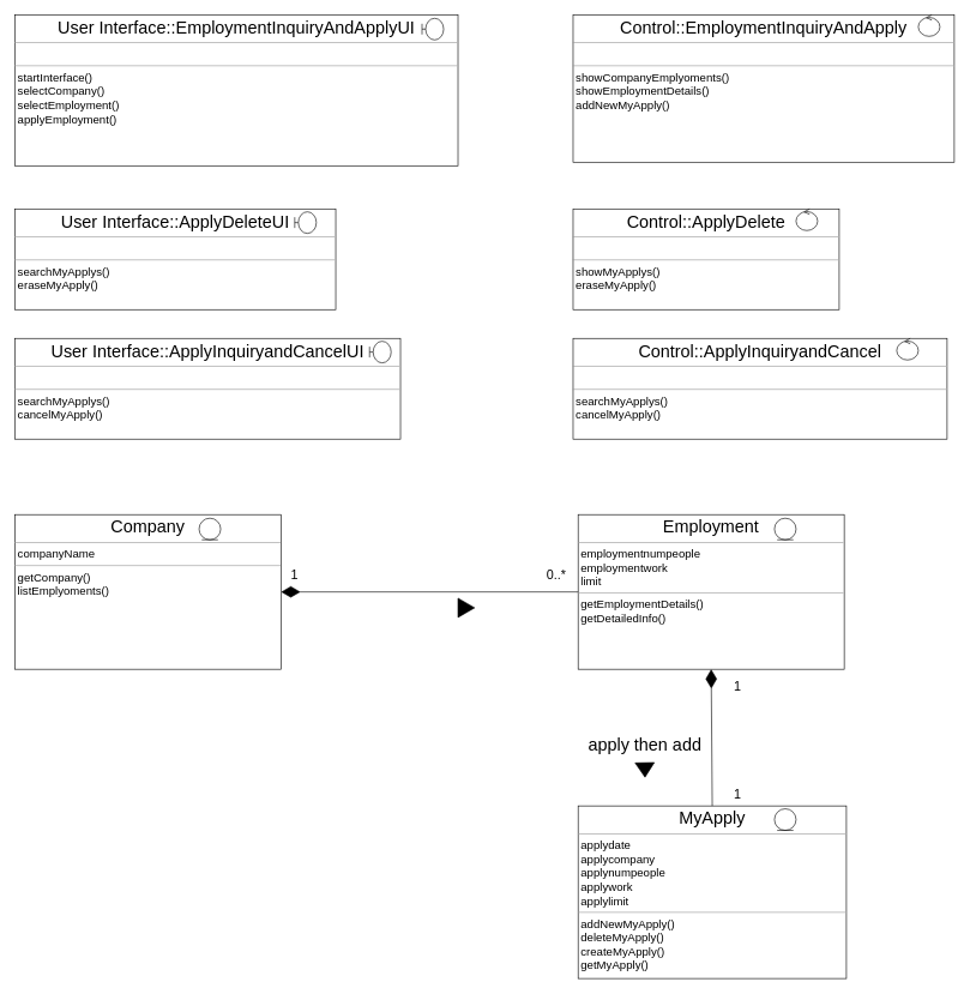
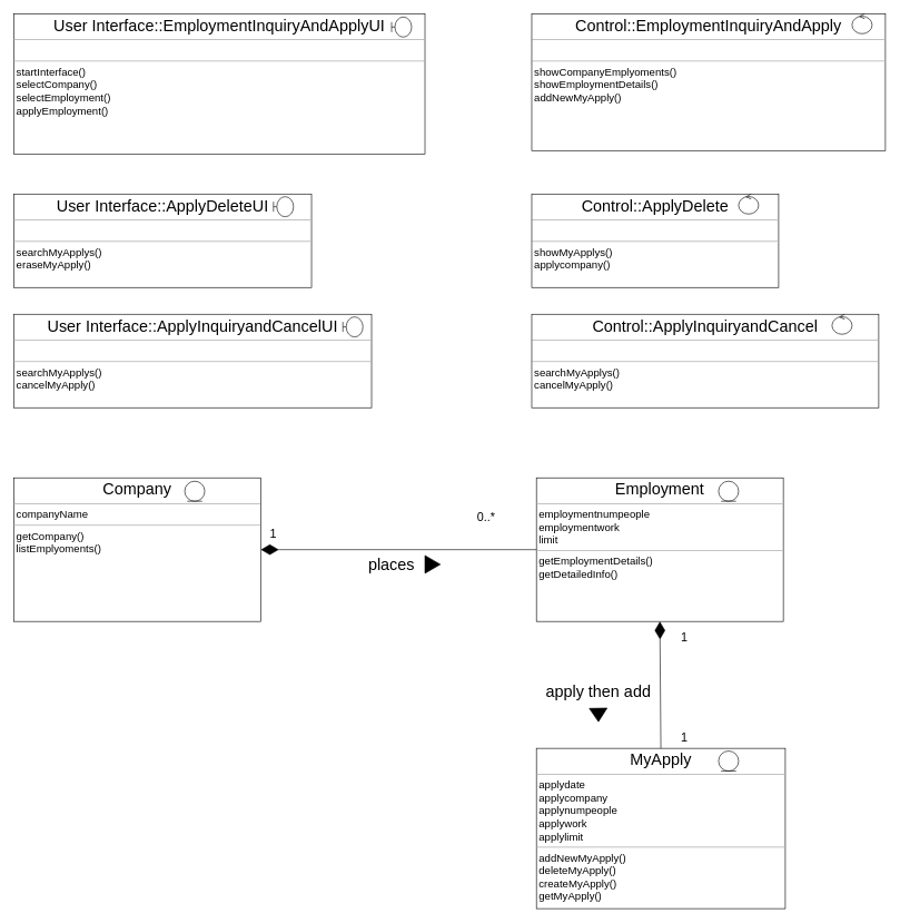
  <mxCell id="0" />
  <mxCell id="1" parent="0" />
  <mxCell id="2" value="&lt;p style=&quot;border-color: var(--border-color); text-align: center; margin: 4px 0px 0px;&quot;&gt;&lt;font style=&quot;font-size: 24px;&quot;&gt;&lt;span style=&quot;background-color: initial; border-color: var(--border-color);&quot;&gt;User Interface::&lt;/span&gt;&lt;span style=&quot;background-color: initial; border-color: var(--border-color);&quot;&gt;EmploymentInquiryAndApplyUI&lt;/span&gt;&lt;br&gt;&lt;/font&gt;&lt;/p&gt;&lt;hr size=&quot;1&quot;&gt;&lt;p style=&quot;margin:0px;margin-left:4px;&quot;&gt;&lt;font size=&quot;3&quot;&gt;&lt;br&gt;&lt;/font&gt;&lt;/p&gt;&lt;hr size=&quot;1&quot;&gt;&lt;p style=&quot;border-color: var(--border-color); margin: 0px 0px 0px 4px;&quot;&gt;&lt;font size=&quot;3&quot;&gt;startInterface()&lt;br style=&quot;border-color: var(--border-color);&quot;&gt;&lt;/font&gt;&lt;/p&gt;&lt;p style=&quot;border-color: var(--border-color); margin: 0px 0px 0px 4px;&quot;&gt;&lt;font size=&quot;3&quot;&gt;selectCompany()&lt;/font&gt;&lt;/p&gt;&lt;p style=&quot;border-color: var(--border-color); margin: 0px 0px 0px 4px;&quot;&gt;&lt;font size=&quot;3&quot;&gt;selectEmployment()&lt;/font&gt;&lt;/p&gt;&lt;p style=&quot;border-color: var(--border-color); margin: 0px 0px 0px 4px;&quot;&gt;&lt;font size=&quot;3&quot;&gt;applyEmployment()&lt;/font&gt;&lt;/p&gt;" style="verticalAlign=top;align=left;overflow=fill;fontSize=12;fontFamily=Helvetica;html=1;whiteSpace=wrap;" parent="1" vertex="1"><mxGeometry x="20" y="20" width="616" height="210" as="geometry" /></mxCell>
  <mxCell id="3" value="&lt;p style=&quot;border-color: var(--border-color); text-align: center; margin: 4px 0px 0px;&quot;&gt;&lt;font style=&quot;font-size: 24px;&quot;&gt;&lt;span style=&quot;background-color: initial;&quot;&gt;Control::EmploymentInquiryAndApply&lt;/span&gt;&lt;br&gt;&lt;/font&gt;&lt;/p&gt;&lt;hr size=&quot;1&quot;&gt;&lt;p style=&quot;margin:0px;margin-left:4px;&quot;&gt;&lt;font size=&quot;3&quot;&gt;&lt;br&gt;&lt;/font&gt;&lt;/p&gt;&lt;hr size=&quot;1&quot;&gt;&lt;p style=&quot;border-color: var(--border-color); margin: 0px 0px 0px 4px;&quot;&gt;&lt;font size=&quot;3&quot;&gt;showCompanyEmplyoments()&lt;/font&gt;&lt;/p&gt;&lt;p style=&quot;border-color: var(--border-color); margin: 0px 0px 0px 4px;&quot;&gt;&lt;font size=&quot;3&quot;&gt;showEmploymentDetails()&lt;/font&gt;&lt;/p&gt;&lt;p style=&quot;border-color: var(--border-color); margin: 0px 0px 0px 4px;&quot;&gt;&lt;font size=&quot;3&quot;&gt;addNewMyApply()&lt;/font&gt;&lt;/p&gt;" style="verticalAlign=top;align=left;overflow=fill;fontSize=12;fontFamily=Helvetica;html=1;whiteSpace=wrap;" parent="1" vertex="1"><mxGeometry x="796" y="20" width="530" height="205" as="geometry" /></mxCell>
  <mxCell id="4" value="&lt;p style=&quot;border-color: var(--border-color); text-align: center; margin: 4px 0px 0px;&quot;&gt;&lt;font style=&quot;font-size: 24px;&quot;&gt;&lt;span style=&quot;background-color: initial;&quot;&gt;Company&lt;/span&gt;&lt;br&gt;&lt;/font&gt;&lt;/p&gt;&lt;hr size=&quot;1&quot;&gt;&lt;p style=&quot;margin:0px;margin-left:4px;&quot;&gt;&lt;font size=&quot;3&quot;&gt;companyName&lt;/font&gt;&lt;/p&gt;&lt;hr size=&quot;1&quot;&gt;&lt;p style=&quot;border-color: var(--border-color); margin: 0px 0px 0px 4px;&quot;&gt;&lt;font size=&quot;3&quot;&gt;getCompany()&lt;/font&gt;&lt;/p&gt;&lt;p style=&quot;border-color: var(--border-color); margin: 0px 0px 0px 4px;&quot;&gt;&lt;font size=&quot;3&quot;&gt;listEmplyoments()&lt;/font&gt;&lt;/p&gt;" style="verticalAlign=top;align=left;overflow=fill;fontSize=12;fontFamily=Helvetica;html=1;whiteSpace=wrap;" parent="1" vertex="1"><mxGeometry x="20" y="715" width="370" height="215" as="geometry" /></mxCell>
  <mxCell id="5" value="&lt;p style=&quot;border-color: var(--border-color); text-align: center; margin: 4px 0px 0px;&quot;&gt;&lt;span style=&quot;background-color: initial;&quot;&gt;&lt;font style=&quot;font-size: 24px;&quot;&gt;Employment&lt;/font&gt;&lt;/span&gt;&lt;/p&gt;&lt;hr size=&quot;1&quot;&gt;&lt;p style=&quot;margin:0px;margin-left:4px;&quot;&gt;&lt;font size=&quot;3&quot;&gt;employmentnumpeople&lt;/font&gt;&lt;/p&gt;&lt;p style=&quot;margin:0px;margin-left:4px;&quot;&gt;&lt;font size=&quot;3&quot;&gt;employmentwork&lt;/font&gt;&lt;/p&gt;&lt;p style=&quot;margin:0px;margin-left:4px;&quot;&gt;&lt;font size=&quot;3&quot;&gt;limit&lt;/font&gt;&lt;/p&gt;&lt;hr size=&quot;1&quot;&gt;&lt;p style=&quot;border-color: var(--border-color); margin: 0px 0px 0px 4px;&quot;&gt;&lt;font size=&quot;3&quot;&gt;getEmploymentDetails()&lt;/font&gt;&lt;/p&gt;&lt;p style=&quot;border-color: var(--border-color); margin: 0px 0px 0px 4px;&quot;&gt;&lt;font size=&quot;3&quot;&gt;getDetailedInfo()&lt;/font&gt;&lt;/p&gt;" style="verticalAlign=top;align=left;overflow=fill;fontSize=12;fontFamily=Helvetica;html=1;whiteSpace=wrap;" parent="1" vertex="1"><mxGeometry x="803" y="715" width="370" height="215" as="geometry" /></mxCell>
  <mxCell id="6" value="&lt;p style=&quot;border-color: var(--border-color); text-align: center; margin: 4px 0px 0px;&quot;&gt;&lt;span style=&quot;background-color: initial;&quot;&gt;&lt;font style=&quot;font-size: 24px;&quot;&gt;MyApply&lt;/font&gt;&lt;/span&gt;&lt;/p&gt;&lt;hr size=&quot;1&quot;&gt;&lt;p style=&quot;margin:0px;margin-left:4px;&quot;&gt;&lt;font size=&quot;3&quot;&gt;applydate&lt;/font&gt;&lt;/p&gt;&lt;p style=&quot;margin:0px;margin-left:4px;&quot;&gt;&lt;font size=&quot;3&quot;&gt;applycompany&lt;/font&gt;&lt;/p&gt;&lt;p style=&quot;margin:0px;margin-left:4px;&quot;&gt;&lt;font size=&quot;3&quot;&gt;applynumpeople&lt;/font&gt;&lt;/p&gt;&lt;p style=&quot;margin:0px;margin-left:4px;&quot;&gt;&lt;font size=&quot;3&quot;&gt;applywork&lt;/font&gt;&lt;/p&gt;&lt;p style=&quot;margin:0px;margin-left:4px;&quot;&gt;&lt;font size=&quot;3&quot;&gt;applylimit&lt;/font&gt;&lt;/p&gt;&lt;hr size=&quot;1&quot;&gt;&lt;p style=&quot;border-color: var(--border-color); margin: 0px 0px 0px 4px;&quot;&gt;&lt;font size=&quot;3&quot;&gt;addNewMyApply()&lt;/font&gt;&lt;/p&gt;&lt;p style=&quot;border-color: var(--border-color); margin: 0px 0px 0px 4px;&quot;&gt;&lt;font size=&quot;3&quot;&gt;deleteMyApply()&lt;/font&gt;&lt;/p&gt;&lt;p style=&quot;border-color: var(--border-color); margin: 0px 0px 0px 4px;&quot;&gt;&lt;font size=&quot;3&quot;&gt;createMyApply()&lt;/font&gt;&lt;/p&gt;&lt;p style=&quot;border-color: var(--border-color); margin: 0px 0px 0px 4px;&quot;&gt;&lt;font size=&quot;3&quot;&gt;getMyApply()&lt;/font&gt;&lt;/p&gt;" style="verticalAlign=top;align=left;overflow=fill;fontSize=12;fontFamily=Helvetica;html=1;whiteSpace=wrap;" parent="1" vertex="1"><mxGeometry x="803" y="1120" width="373" height="240" as="geometry" /></mxCell>
  <mxCell id="7" value="&lt;p style=&quot;border-color: var(--border-color); text-align: center; margin: 4px 0px 0px;&quot;&gt;&lt;font style=&quot;font-size: 24px;&quot;&gt;&lt;span style=&quot;background-color: initial; border-color: var(--border-color);&quot;&gt;User Interface::&lt;/span&gt;&lt;span style=&quot;background-color: initial; border-color: var(--border-color);&quot;&gt;ApplyDeleteUI&lt;/span&gt;&lt;br&gt;&lt;/font&gt;&lt;/p&gt;&lt;hr size=&quot;1&quot;&gt;&lt;p style=&quot;margin:0px;margin-left:4px;&quot;&gt;&lt;font size=&quot;3&quot;&gt;&lt;br&gt;&lt;/font&gt;&lt;/p&gt;&lt;hr size=&quot;1&quot;&gt;&lt;p style=&quot;border-color: var(--border-color); margin: 0px 0px 0px 4px;&quot;&gt;&lt;font size=&quot;3&quot;&gt;searchMyApplys()&lt;/font&gt;&lt;/p&gt;&lt;p style=&quot;border-color: var(--border-color); margin: 0px 0px 0px 4px;&quot;&gt;&lt;font size=&quot;3&quot;&gt;eraseMyApply()&lt;/font&gt;&lt;/p&gt;" style="verticalAlign=top;align=left;overflow=fill;fontSize=12;fontFamily=Helvetica;html=1;whiteSpace=wrap;" parent="1" vertex="1"><mxGeometry x="20" y="290" width="446" height="140" as="geometry" /></mxCell>
- <mxCell id="8" value="&lt;p style=&quot;border-color: var(--border-color); text-align: center; margin: 4px 0px 0px;&quot;&gt;&lt;font style=&quot;font-size: 24px;&quot;&gt;&lt;span style=&quot;background-color: initial;&quot;&gt;Control::ApplyDelete&lt;/span&gt;&lt;br&gt;&lt;/font&gt;&lt;/p&gt;&lt;hr size=&quot;1&quot;&gt;&lt;p style=&quot;margin:0px;margin-left:4px;&quot;&gt;&lt;font size=&quot;3&quot;&gt;&lt;br&gt;&lt;/font&gt;&lt;/p&gt;&lt;hr size=&quot;1&quot;&gt;&lt;p style=&quot;border-color: var(--border-color); margin: 0px 0px 0px 4px;&quot;&gt;&lt;font size=&quot;3&quot;&gt;showMyApplys()&lt;/font&gt;&lt;/p&gt;&lt;p style=&quot;border-color: var(--border-color); margin: 0px 0px 0px 4px;&quot;&gt;&lt;font size=&quot;3&quot;&gt;eraseMyApply()&lt;/font&gt;&lt;/p&gt;" style="verticalAlign=top;align=left;overflow=fill;fontSize=12;fontFamily=Helvetica;html=1;whiteSpace=wrap;" parent="1" vertex="1"><mxGeometry x="796" y="290" width="370" height="140" as="geometry" /></mxCell>
+ <mxCell id="8" value="&lt;p style=&quot;border-color: var(--border-color); text-align: center; margin: 4px 0px 0px;&quot;&gt;&lt;font style=&quot;font-size: 24px;&quot;&gt;&lt;span style=&quot;background-color: initial;&quot;&gt;Control::ApplyDelete&lt;/span&gt;&lt;br&gt;&lt;/font&gt;&lt;/p&gt;&lt;hr size=&quot;1&quot;&gt;&lt;p style=&quot;margin:0px;margin-left:4px;&quot;&gt;&lt;font size=&quot;3&quot;&gt;&lt;br&gt;&lt;/font&gt;&lt;/p&gt;&lt;hr size=&quot;1&quot;&gt;&lt;p style=&quot;border-color: var(--border-color); margin: 0px 0px 0px 4px;&quot;&gt;&lt;font size=&quot;3&quot;&gt;showMyApplys()&lt;/font&gt;&lt;/p&gt;&lt;p style=&quot;border-color: var(--border-color); margin: 0px 0px 0px 4px;&quot;&gt;&lt;font size=&quot;3&quot;&gt;applycompany()&lt;/font&gt;&lt;/p&gt;" style="verticalAlign=top;align=left;overflow=fill;fontSize=12;fontFamily=Helvetica;html=1;whiteSpace=wrap;" parent="1" vertex="1"><mxGeometry x="796" y="290" width="370" height="140" as="geometry" /></mxCell>
  <mxCell id="9" value="&lt;p style=&quot;border-color: var(--border-color); text-align: center; margin: 4px 0px 0px;&quot;&gt;&lt;font style=&quot;font-size: 24px;&quot;&gt;&lt;span style=&quot;background-color: initial; border-color: var(--border-color);&quot;&gt;User Interface::&lt;/span&gt;&lt;span style=&quot;background-color: initial; border-color: var(--border-color);&quot;&gt;ApplyInquiryandCancelUI&lt;/span&gt;&lt;br&gt;&lt;/font&gt;&lt;/p&gt;&lt;hr size=&quot;1&quot;&gt;&lt;p style=&quot;margin:0px;margin-left:4px;&quot;&gt;&lt;font size=&quot;3&quot;&gt;&lt;br&gt;&lt;/font&gt;&lt;/p&gt;&lt;hr size=&quot;1&quot;&gt;&lt;p style=&quot;border-color: var(--border-color); margin: 0px 0px 0px 4px;&quot;&gt;&lt;font size=&quot;3&quot;&gt;searchMyApplys()&lt;/font&gt;&lt;/p&gt;&lt;p style=&quot;border-color: var(--border-color); margin: 0px 0px 0px 4px;&quot;&gt;&lt;font size=&quot;3&quot;&gt;cancelMyApply()&lt;/font&gt;&lt;/p&gt;" style="verticalAlign=top;align=left;overflow=fill;fontSize=12;fontFamily=Helvetica;html=1;whiteSpace=wrap;" parent="1" vertex="1"><mxGeometry x="20" y="470" width="536" height="140" as="geometry" /></mxCell>
  <mxCell id="10" value="&lt;p style=&quot;border-color: var(--border-color); text-align: center; margin: 4px 0px 0px;&quot;&gt;&lt;font style=&quot;font-size: 24px;&quot;&gt;&lt;span style=&quot;background-color: initial; border-color: var(--border-color);&quot;&gt;Control::&lt;/span&gt;&lt;span style=&quot;background-color: initial; border-color: var(--border-color);&quot;&gt;ApplyInquiryandCancel&lt;/span&gt;&lt;br&gt;&lt;/font&gt;&lt;/p&gt;&lt;hr size=&quot;1&quot;&gt;&lt;p style=&quot;margin:0px;margin-left:4px;&quot;&gt;&lt;font size=&quot;3&quot;&gt;&lt;br&gt;&lt;/font&gt;&lt;/p&gt;&lt;hr size=&quot;1&quot;&gt;&lt;p style=&quot;border-color: var(--border-color); margin: 0px 0px 0px 4px;&quot;&gt;&lt;font size=&quot;3&quot;&gt;searchMyApplys()&lt;/font&gt;&lt;/p&gt;&lt;p style=&quot;border-color: var(--border-color); margin: 0px 0px 0px 4px;&quot;&gt;&lt;font size=&quot;3&quot;&gt;cancelMyApply()&lt;/font&gt;&lt;/p&gt;" style="verticalAlign=top;align=left;overflow=fill;fontSize=12;fontFamily=Helvetica;html=1;whiteSpace=wrap;" parent="1" vertex="1"><mxGeometry x="796" y="470" width="520" height="140" as="geometry" /></mxCell>
+ <mxCell id="11" value="&lt;font style=&quot;font-size: 24px;&quot;&gt;places&lt;/font&gt;" style="text;html=1;strokeColor=none;fillColor=none;align=center;verticalAlign=middle;whiteSpace=wrap;rounded=0;" parent="1" vertex="1"><mxGeometry x="556" y="830" width="60" height="30" as="geometry" /></mxCell>
  <mxCell id="12" value="&lt;font style=&quot;font-size: 18px;&quot;&gt;1&lt;/font&gt;" style="text;html=1;strokeColor=none;fillColor=none;align=center;verticalAlign=middle;whiteSpace=wrap;rounded=0;" parent="1" vertex="1"><mxGeometry x="379" y="785" width="60" height="30" as="geometry" /></mxCell>
- <mxCell id="13" value="&lt;font style=&quot;font-size: 18px;&quot;&gt;0..*&lt;/font&gt;" style="text;html=1;strokeColor=none;fillColor=none;align=center;verticalAlign=middle;whiteSpace=wrap;rounded=0;" parent="1" vertex="1"><mxGeometry x="743" y="785" width="60" height="30" as="geometry" /></mxCell>
+ <mxCell id="13" value="&lt;font style=&quot;font-size: 18px;&quot;&gt;0..*&lt;/font&gt;" style="text;html=1;strokeColor=none;fillColor=none;align=center;verticalAlign=middle;whiteSpace=wrap;rounded=0;" parent="1" vertex="1"><mxGeometry x="698" y="760" width="60" height="30" as="geometry" /></mxCell>
  <mxCell id="14" value="" style="ellipse;shape=umlEntity;whiteSpace=wrap;html=1;" parent="1" vertex="1"><mxGeometry x="276" y="720" width="30" height="30" as="geometry" /></mxCell>
  <mxCell id="15" value="" style="ellipse;shape=umlEntity;whiteSpace=wrap;html=1;" parent="1" vertex="1"><mxGeometry x="1076" y="720" width="30" height="30" as="geometry" /></mxCell>
  <mxCell id="16" value="" style="ellipse;shape=umlEntity;whiteSpace=wrap;html=1;" parent="1" vertex="1"><mxGeometry x="1076" y="1124" width="30" height="30" as="geometry" /></mxCell>
  <mxCell id="17" value="" style="shape=umlBoundary;whiteSpace=wrap;html=1;" parent="1" vertex="1"><mxGeometry x="586" y="25" width="30" height="30" as="geometry" /></mxCell>
  <mxCell id="18" value="" style="shape=umlBoundary;whiteSpace=wrap;html=1;" parent="1" vertex="1"><mxGeometry x="409" y="294" width="30" height="30" as="geometry" /></mxCell>
  <mxCell id="19" value="" style="shape=umlBoundary;whiteSpace=wrap;html=1;" parent="1" vertex="1"><mxGeometry x="513" y="474" width="30" height="30" as="geometry" /></mxCell>
  <mxCell id="20" value="" style="ellipse;shape=umlControl;whiteSpace=wrap;html=1;" parent="1" vertex="1"><mxGeometry x="1276" y="20" width="30" height="30" as="geometry" /></mxCell>
  <mxCell id="21" value="" style="ellipse;shape=umlControl;whiteSpace=wrap;html=1;" parent="1" vertex="1"><mxGeometry x="1106" y="290" width="30" height="30" as="geometry" /></mxCell>
  <mxCell id="22" value="" style="ellipse;shape=umlControl;whiteSpace=wrap;html=1;" parent="1" vertex="1"><mxGeometry x="1246" y="470" width="30" height="30" as="geometry" /></mxCell>
  <mxCell id="23" value="" style="endArrow=diamondThin;endFill=1;endSize=24;html=1;rounded=0;entryX=1;entryY=0.5;entryDx=0;entryDy=0;exitX=0;exitY=0.5;exitDx=0;exitDy=0;" parent="1" source="5" target="4" edge="1"><mxGeometry width="160" relative="1" as="geometry"><mxPoint x="496" y="822" as="sourcePoint" /><mxPoint x="656" y="822" as="targetPoint" /></mxGeometry></mxCell>
  <mxCell id="24" value="" style="shape=mxgraph.arrows2.wedgeArrow;html=1;bendable=0;startWidth=13.333;fillColor=strokeColor;defaultFillColor=invert;defaultGradientColor=invert;rounded=0;" parent="1" edge="1"><mxGeometry width="100" height="100" relative="1" as="geometry"><mxPoint x="636" y="844.58" as="sourcePoint" /><mxPoint x="659" y="844.58" as="targetPoint" /></mxGeometry></mxCell>
  <mxCell id="25" value="&lt;font style=&quot;font-size: 18px;&quot;&gt;1&lt;/font&gt;" style="text;html=1;strokeColor=none;fillColor=none;align=center;verticalAlign=middle;whiteSpace=wrap;rounded=0;" parent="1" vertex="1"><mxGeometry x="995" y="940" width="60" height="30" as="geometry" /></mxCell>
  <mxCell id="26" value="&lt;font style=&quot;font-size: 18px;&quot;&gt;1&lt;/font&gt;" style="text;html=1;strokeColor=none;fillColor=none;align=center;verticalAlign=middle;whiteSpace=wrap;rounded=0;" parent="1" vertex="1"><mxGeometry x="995" y="1090" width="60" height="30" as="geometry" /></mxCell>
  <mxCell id="27" value="&lt;font style=&quot;font-size: 24px;&quot;&gt;apply then add&lt;/font&gt;" style="text;html=1;strokeColor=none;fillColor=none;align=center;verticalAlign=middle;whiteSpace=wrap;rounded=0;" parent="1" vertex="1"><mxGeometry x="816" y="1020" width="160" height="30" as="geometry" /></mxCell>
  <mxCell id="28" value="" style="shape=mxgraph.arrows2.wedgeArrow;html=1;bendable=0;startWidth=13.333;fillColor=strokeColor;defaultFillColor=invert;defaultGradientColor=invert;rounded=0;" parent="1" edge="1"><mxGeometry width="100" height="100" relative="1" as="geometry"><mxPoint x="895.58" y="1060" as="sourcePoint" /><mxPoint x="896" y="1080" as="targetPoint" /></mxGeometry></mxCell>
  <mxCell id="29" value="" style="endArrow=diamondThin;endFill=1;endSize=24;html=1;rounded=0;entryX=0.5;entryY=1;entryDx=0;entryDy=0;exitX=0.5;exitY=0;exitDx=0;exitDy=0;" parent="1" source="6" target="5" edge="1"><mxGeometry width="160" relative="1" as="geometry"><mxPoint x="666" y="1130" as="sourcePoint" /><mxPoint x="826" y="1130" as="targetPoint" /></mxGeometry></mxCell>
